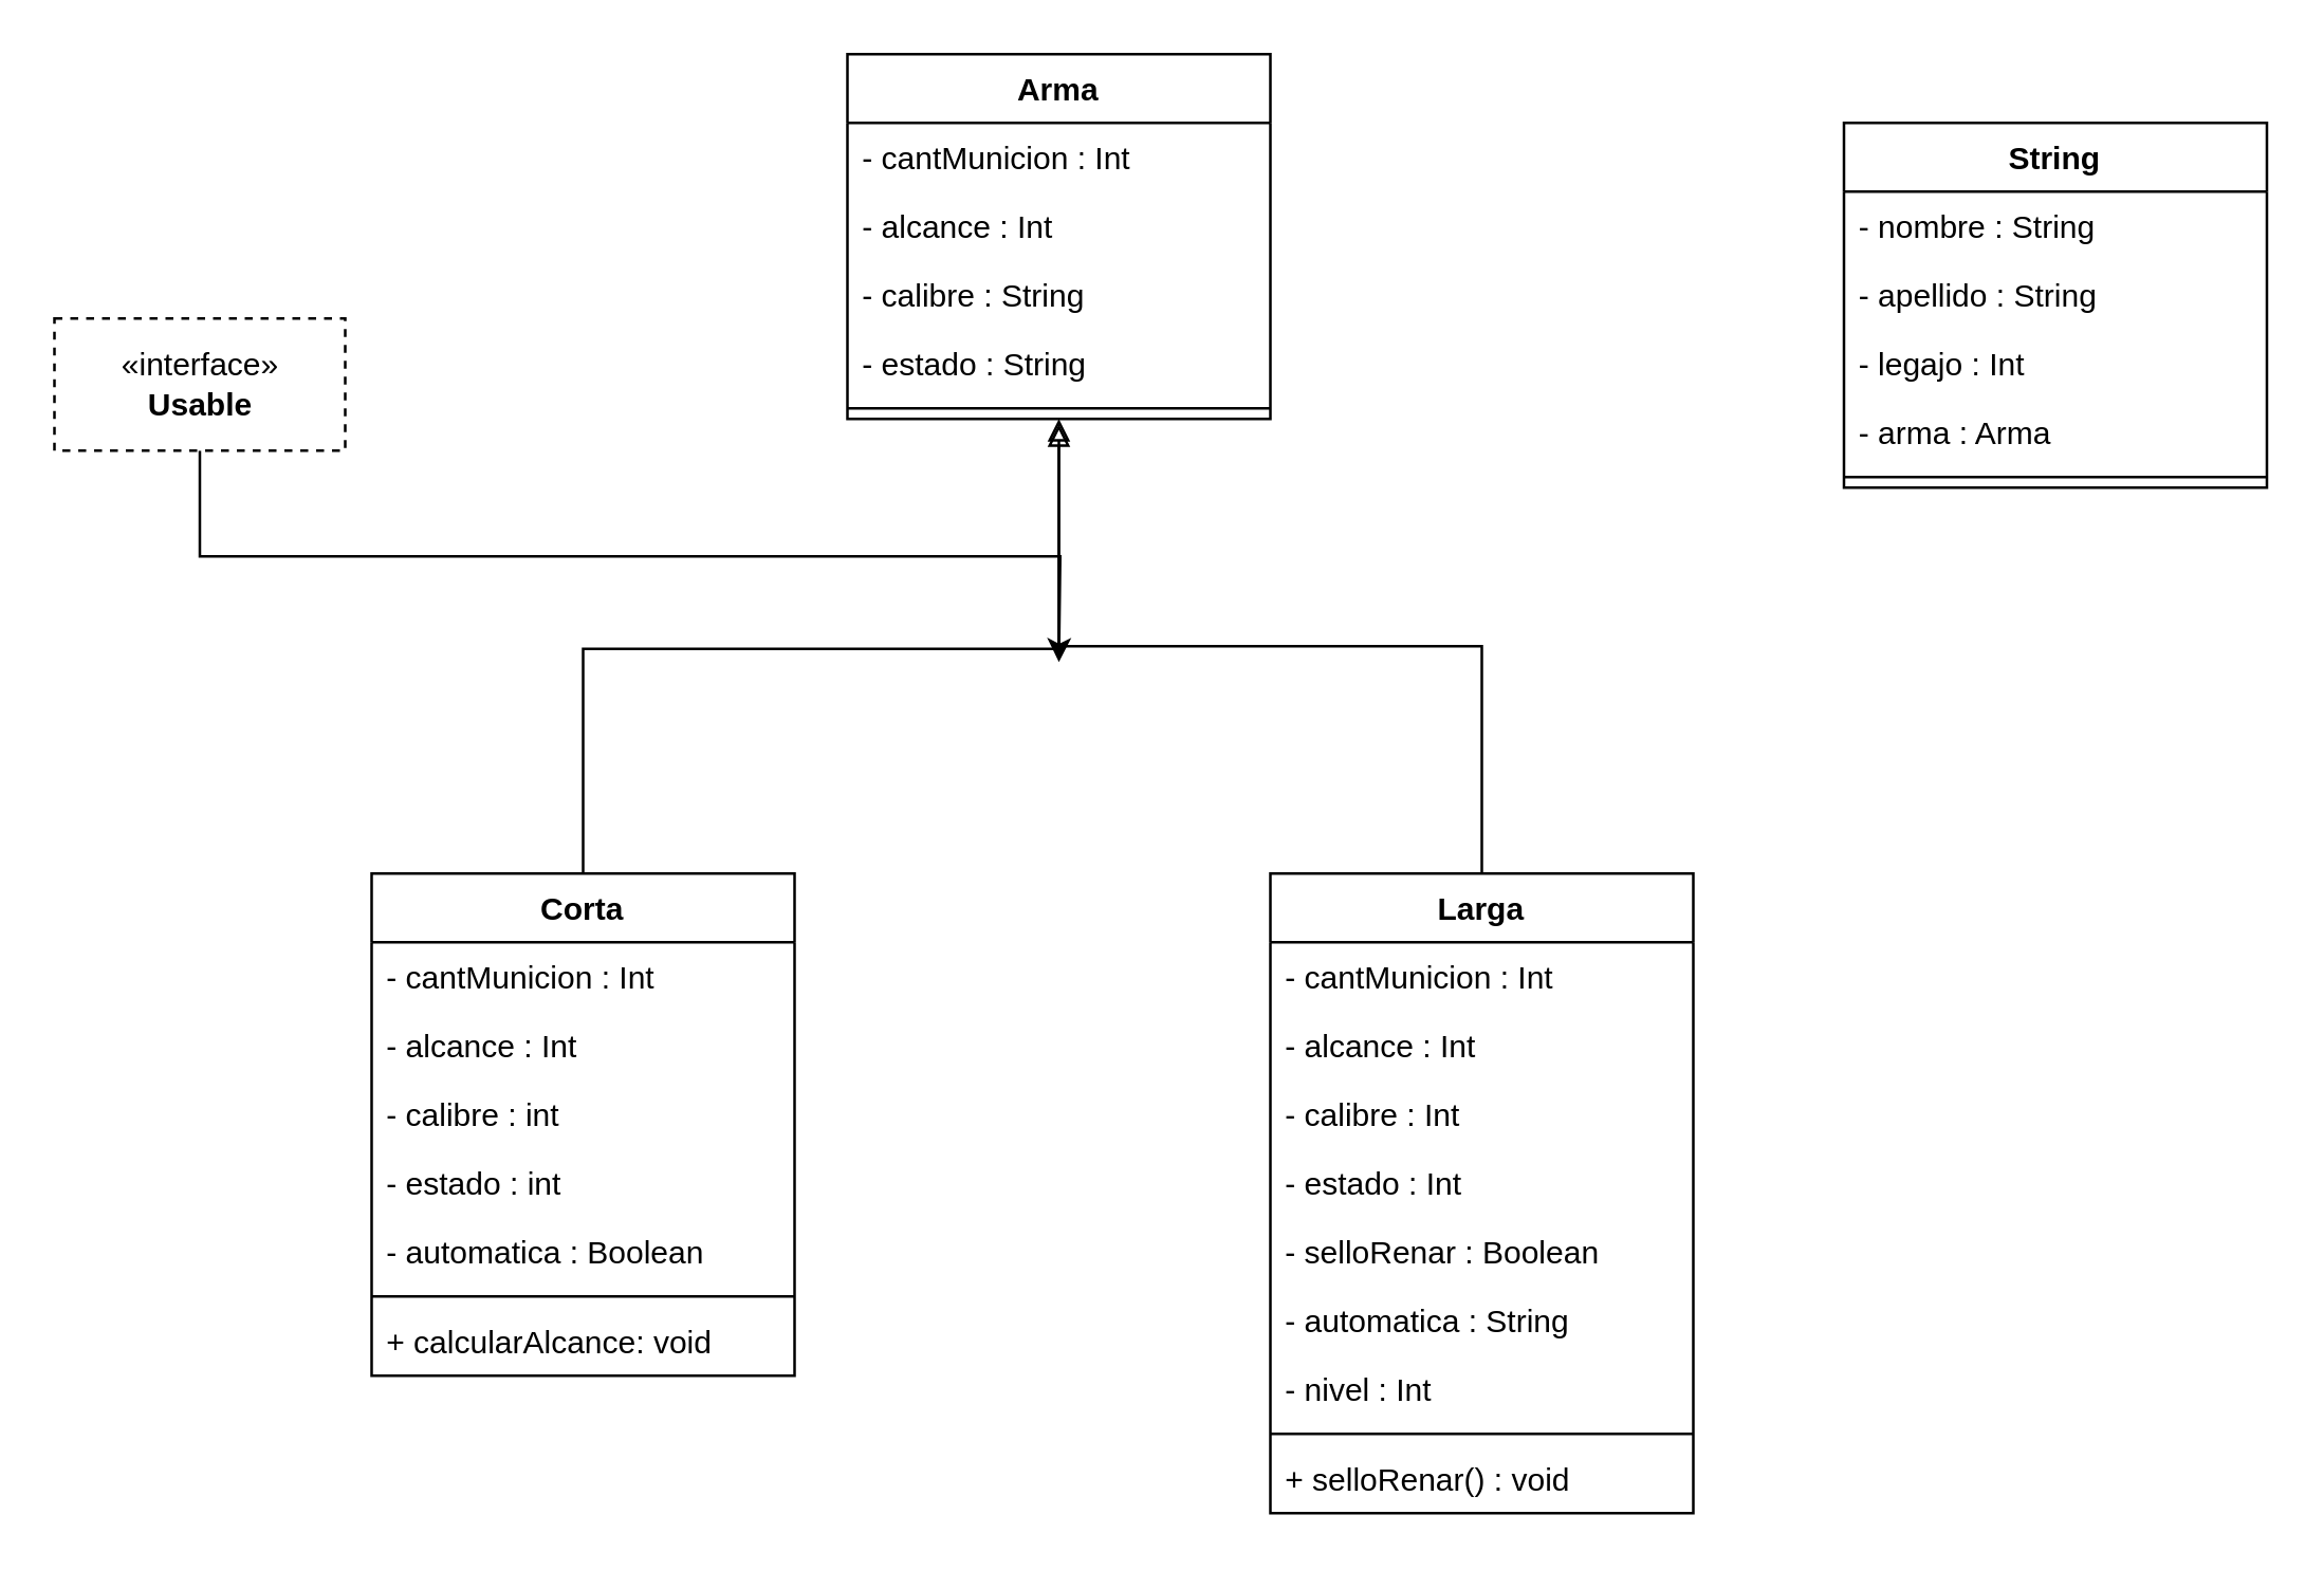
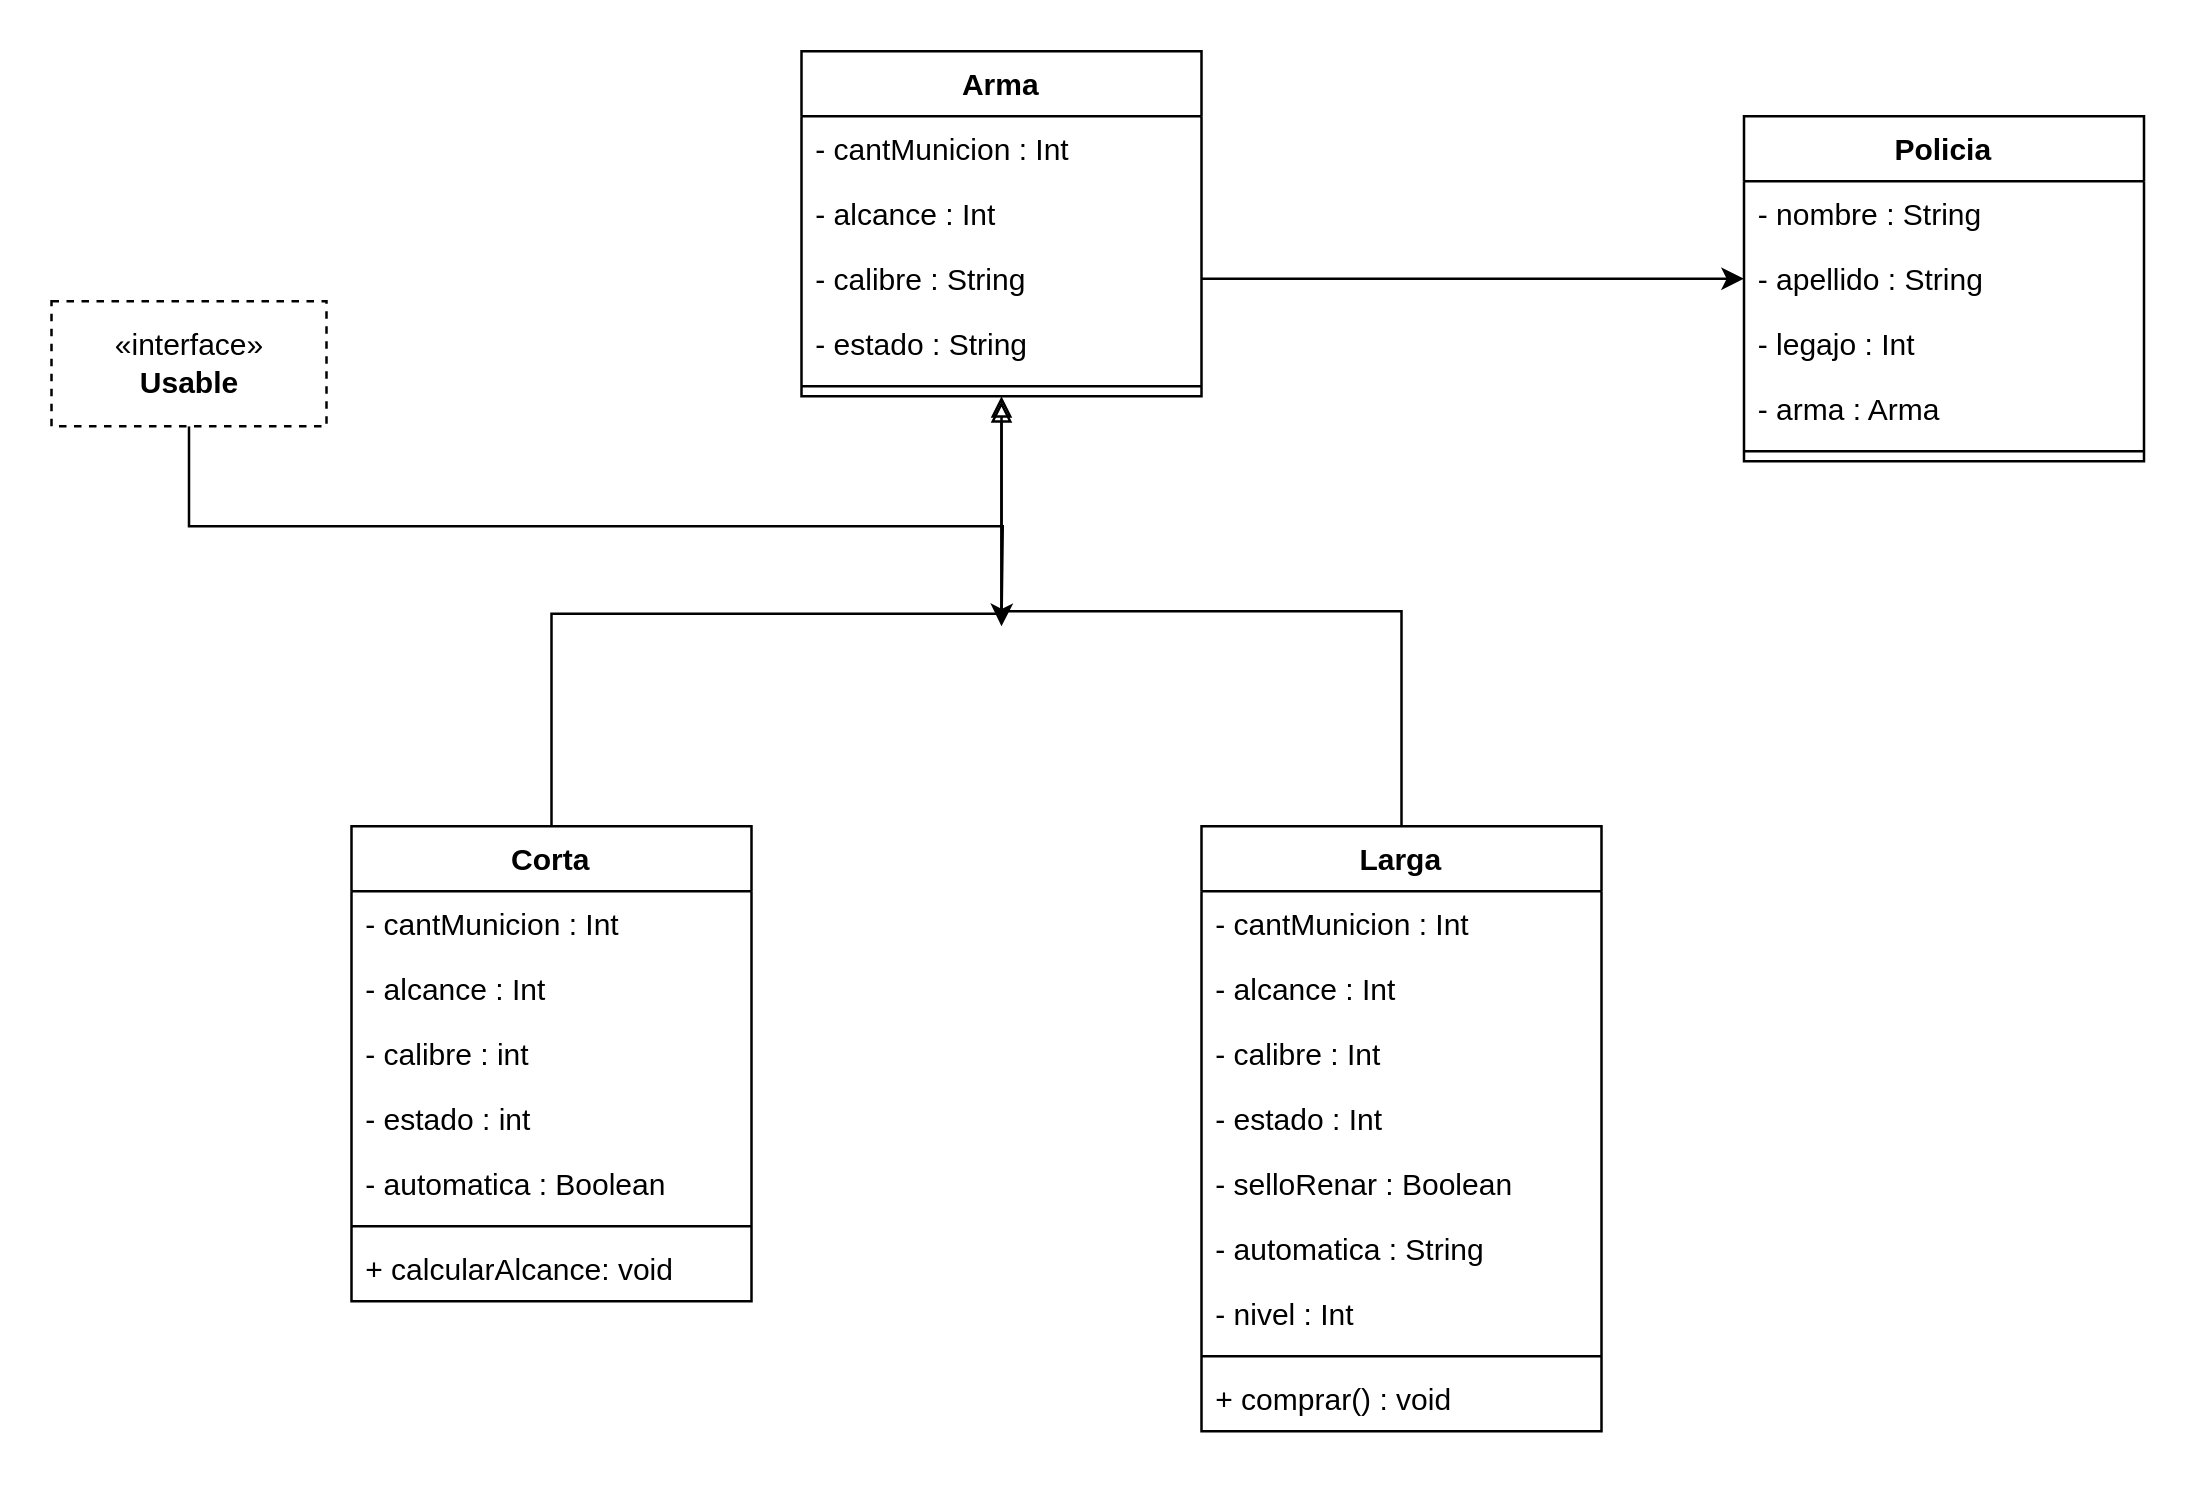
  <mxCell id="0" />
  <mxCell id="1" parent="0" />
  <mxCell id="2" value="Arma" style="swimlane;fontStyle=1;align=center;verticalAlign=top;childLayout=stackLayout;horizontal=1;startSize=26;horizontalStack=0;resizeParent=1;resizeParentMax=0;resizeLast=0;collapsible=1;marginBottom=0;" vertex="1" parent="1"><mxGeometry x="320" y="20" width="160" height="138" as="geometry" /></mxCell>
  <mxCell id="3" value="- cantMunicion : Int" style="text;strokeColor=none;fillColor=none;align=left;verticalAlign=top;spacingLeft=4;spacingRight=4;overflow=hidden;rotatable=0;points=[[0,0.5],[1,0.5]];portConstraint=eastwest;" vertex="1" parent="2"><mxGeometry y="26" width="160" height="26" as="geometry" /></mxCell>
  <mxCell id="4" value="- alcance : Int" style="text;strokeColor=none;fillColor=none;align=left;verticalAlign=top;spacingLeft=4;spacingRight=4;overflow=hidden;rotatable=0;points=[[0,0.5],[1,0.5]];portConstraint=eastwest;" vertex="1" parent="2"><mxGeometry y="52" width="160" height="26" as="geometry" /></mxCell>
  <mxCell id="5" value="- calibre : String" style="text;strokeColor=none;fillColor=none;align=left;verticalAlign=top;spacingLeft=4;spacingRight=4;overflow=hidden;rotatable=0;points=[[0,0.5],[1,0.5]];portConstraint=eastwest;" vertex="1" parent="2"><mxGeometry y="78" width="160" height="26" as="geometry" /></mxCell>
  <mxCell id="6" value="- estado : String" style="text;strokeColor=none;fillColor=none;align=left;verticalAlign=top;spacingLeft=4;spacingRight=4;overflow=hidden;rotatable=0;points=[[0,0.5],[1,0.5]];portConstraint=eastwest;" vertex="1" parent="2"><mxGeometry y="104" width="160" height="26" as="geometry" /></mxCell>
  <mxCell id="7" value="" style="line;strokeWidth=1;fillColor=none;align=left;verticalAlign=middle;spacingTop=-1;spacingLeft=3;spacingRight=3;rotatable=0;labelPosition=right;points=[];portConstraint=eastwest;" vertex="1" parent="2"><mxGeometry y="130" width="160" height="8" as="geometry" /></mxCell>
- <mxCell id="8" value="String" style="swimlane;fontStyle=1;align=center;verticalAlign=top;childLayout=stackLayout;horizontal=1;startSize=26;horizontalStack=0;resizeParent=1;resizeParentMax=0;resizeLast=0;collapsible=1;marginBottom=0;" vertex="1" parent="1"><mxGeometry x="697" y="46" width="160" height="138" as="geometry" /></mxCell>
+ <mxCell id="8" value="Policia" style="swimlane;fontStyle=1;align=center;verticalAlign=top;childLayout=stackLayout;horizontal=1;startSize=26;horizontalStack=0;resizeParent=1;resizeParentMax=0;resizeLast=0;collapsible=1;marginBottom=0;" vertex="1" parent="1"><mxGeometry x="697" y="46" width="160" height="138" as="geometry" /></mxCell>
  <mxCell id="9" value="- nombre : String" style="text;strokeColor=none;fillColor=none;align=left;verticalAlign=top;spacingLeft=4;spacingRight=4;overflow=hidden;rotatable=0;points=[[0,0.5],[1,0.5]];portConstraint=eastwest;" vertex="1" parent="8"><mxGeometry y="26" width="160" height="26" as="geometry" /></mxCell>
  <mxCell id="10" value="- apellido : String" style="text;strokeColor=none;fillColor=none;align=left;verticalAlign=top;spacingLeft=4;spacingRight=4;overflow=hidden;rotatable=0;points=[[0,0.5],[1,0.5]];portConstraint=eastwest;" vertex="1" parent="8"><mxGeometry y="52" width="160" height="26" as="geometry" /></mxCell>
  <mxCell id="11" value="- legajo : Int&#10;" style="text;strokeColor=none;fillColor=none;align=left;verticalAlign=top;spacingLeft=4;spacingRight=4;overflow=hidden;rotatable=0;points=[[0,0.5],[1,0.5]];portConstraint=eastwest;" vertex="1" parent="8"><mxGeometry y="78" width="160" height="26" as="geometry" /></mxCell>
  <mxCell id="12" value="- arma : Arma" style="text;strokeColor=none;fillColor=none;align=left;verticalAlign=top;spacingLeft=4;spacingRight=4;overflow=hidden;rotatable=0;points=[[0,0.5],[1,0.5]];portConstraint=eastwest;" vertex="1" parent="8"><mxGeometry y="104" width="160" height="26" as="geometry" /></mxCell>
  <mxCell id="13" value="" style="line;strokeWidth=1;fillColor=none;align=left;verticalAlign=middle;spacingTop=-1;spacingLeft=3;spacingRight=3;rotatable=0;labelPosition=right;points=[];portConstraint=eastwest;" vertex="1" parent="8"><mxGeometry y="130" width="160" height="8" as="geometry" /></mxCell>
  <mxCell id="14" style="edgeStyle=orthogonalEdgeStyle;rounded=0;orthogonalLoop=1;jettySize=auto;html=1;exitX=0.5;exitY=0;exitDx=0;exitDy=0;endArrow=block;endFill=0;" edge="1" parent="1" source="15"><mxGeometry relative="1" as="geometry"><mxPoint x="400" y="160" as="targetPoint" /><Array as="points"><mxPoint x="220" y="245" /><mxPoint x="400" y="245" /></Array></mxGeometry></mxCell>
  <mxCell id="15" value="Corta" style="swimlane;fontStyle=1;align=center;verticalAlign=top;childLayout=stackLayout;horizontal=1;startSize=26;horizontalStack=0;resizeParent=1;resizeParentMax=0;resizeLast=0;collapsible=1;marginBottom=0;" vertex="1" parent="1"><mxGeometry x="140" y="330" width="160" height="190" as="geometry" /></mxCell>
  <mxCell id="16" value="- cantMunicion : Int" style="text;strokeColor=none;fillColor=none;align=left;verticalAlign=top;spacingLeft=4;spacingRight=4;overflow=hidden;rotatable=0;points=[[0,0.5],[1,0.5]];portConstraint=eastwest;" vertex="1" parent="15"><mxGeometry y="26" width="160" height="26" as="geometry" /></mxCell>
  <mxCell id="17" value="- alcance : Int" style="text;strokeColor=none;fillColor=none;align=left;verticalAlign=top;spacingLeft=4;spacingRight=4;overflow=hidden;rotatable=0;points=[[0,0.5],[1,0.5]];portConstraint=eastwest;" vertex="1" parent="15"><mxGeometry y="52" width="160" height="26" as="geometry" /></mxCell>
  <mxCell id="18" value="- calibre : int" style="text;strokeColor=none;fillColor=none;align=left;verticalAlign=top;spacingLeft=4;spacingRight=4;overflow=hidden;rotatable=0;points=[[0,0.5],[1,0.5]];portConstraint=eastwest;" vertex="1" parent="15"><mxGeometry y="78" width="160" height="26" as="geometry" /></mxCell>
  <mxCell id="19" value="- estado : int " style="text;strokeColor=none;fillColor=none;align=left;verticalAlign=top;spacingLeft=4;spacingRight=4;overflow=hidden;rotatable=0;points=[[0,0.5],[1,0.5]];portConstraint=eastwest;" vertex="1" parent="15"><mxGeometry y="104" width="160" height="26" as="geometry" /></mxCell>
  <mxCell id="20" value="- automatica : Boolean" style="text;strokeColor=none;fillColor=none;align=left;verticalAlign=top;spacingLeft=4;spacingRight=4;overflow=hidden;rotatable=0;points=[[0,0.5],[1,0.5]];portConstraint=eastwest;" vertex="1" parent="15"><mxGeometry y="130" width="160" height="26" as="geometry" /></mxCell>
  <mxCell id="21" value="" style="line;strokeWidth=1;fillColor=none;align=left;verticalAlign=middle;spacingTop=-1;spacingLeft=3;spacingRight=3;rotatable=0;labelPosition=right;points=[];portConstraint=eastwest;" vertex="1" parent="15"><mxGeometry y="156" width="160" height="8" as="geometry" /></mxCell>
  <mxCell id="22" value="+ calcularAlcance: void" style="text;strokeColor=none;fillColor=none;align=left;verticalAlign=top;spacingLeft=4;spacingRight=4;overflow=hidden;rotatable=0;points=[[0,0.5],[1,0.5]];portConstraint=eastwest;" vertex="1" parent="15"><mxGeometry y="164" width="160" height="26" as="geometry" /></mxCell>
  <mxCell id="23" style="edgeStyle=orthogonalEdgeStyle;rounded=0;orthogonalLoop=1;jettySize=auto;html=1;exitX=0.5;exitY=0;exitDx=0;exitDy=0;entryX=0.5;entryY=1;entryDx=0;entryDy=0;endArrow=block;endFill=0;" edge="1" parent="1" source="24" target="2"><mxGeometry relative="1" as="geometry"><mxPoint x="401.6" y="184.988" as="targetPoint" /><Array as="points"><mxPoint x="560" y="244" /><mxPoint x="400" y="244" /></Array></mxGeometry></mxCell>
  <mxCell id="24" value="Larga" style="swimlane;fontStyle=1;align=center;verticalAlign=top;childLayout=stackLayout;horizontal=1;startSize=26;horizontalStack=0;resizeParent=1;resizeParentMax=0;resizeLast=0;collapsible=1;marginBottom=0;" vertex="1" parent="1"><mxGeometry x="480" y="330" width="160" height="242" as="geometry" /></mxCell>
  <mxCell id="25" value="- cantMunicion : Int" style="text;strokeColor=none;fillColor=none;align=left;verticalAlign=top;spacingLeft=4;spacingRight=4;overflow=hidden;rotatable=0;points=[[0,0.5],[1,0.5]];portConstraint=eastwest;" vertex="1" parent="24"><mxGeometry y="26" width="160" height="26" as="geometry" /></mxCell>
  <mxCell id="26" value="- alcance : Int" style="text;strokeColor=none;fillColor=none;align=left;verticalAlign=top;spacingLeft=4;spacingRight=4;overflow=hidden;rotatable=0;points=[[0,0.5],[1,0.5]];portConstraint=eastwest;" vertex="1" parent="24"><mxGeometry y="52" width="160" height="26" as="geometry" /></mxCell>
  <mxCell id="27" value="- calibre : Int" style="text;strokeColor=none;fillColor=none;align=left;verticalAlign=top;spacingLeft=4;spacingRight=4;overflow=hidden;rotatable=0;points=[[0,0.5],[1,0.5]];portConstraint=eastwest;" vertex="1" parent="24"><mxGeometry y="78" width="160" height="26" as="geometry" /></mxCell>
  <mxCell id="28" value="- estado : Int" style="text;strokeColor=none;fillColor=none;align=left;verticalAlign=top;spacingLeft=4;spacingRight=4;overflow=hidden;rotatable=0;points=[[0,0.5],[1,0.5]];portConstraint=eastwest;" vertex="1" parent="24"><mxGeometry y="104" width="160" height="26" as="geometry" /></mxCell>
  <mxCell id="29" value="- selloRenar : Boolean" style="text;strokeColor=none;fillColor=none;align=left;verticalAlign=top;spacingLeft=4;spacingRight=4;overflow=hidden;rotatable=0;points=[[0,0.5],[1,0.5]];portConstraint=eastwest;" vertex="1" parent="24"><mxGeometry y="130" width="160" height="26" as="geometry" /></mxCell>
  <mxCell id="30" value="- automatica : String " style="text;strokeColor=none;fillColor=none;align=left;verticalAlign=top;spacingLeft=4;spacingRight=4;overflow=hidden;rotatable=0;points=[[0,0.5],[1,0.5]];portConstraint=eastwest;" vertex="1" parent="24"><mxGeometry y="156" width="160" height="26" as="geometry" /></mxCell>
  <mxCell id="31" value="- nivel : Int" style="text;strokeColor=none;fillColor=none;align=left;verticalAlign=top;spacingLeft=4;spacingRight=4;overflow=hidden;rotatable=0;points=[[0,0.5],[1,0.5]];portConstraint=eastwest;" vertex="1" parent="24"><mxGeometry y="182" width="160" height="26" as="geometry" /></mxCell>
  <mxCell id="32" value="" style="line;strokeWidth=1;fillColor=none;align=left;verticalAlign=middle;spacingTop=-1;spacingLeft=3;spacingRight=3;rotatable=0;labelPosition=right;points=[];portConstraint=eastwest;" vertex="1" parent="24"><mxGeometry y="208" width="160" height="8" as="geometry" /></mxCell>
- <mxCell id="33" value="+ selloRenar() : void" style="text;strokeColor=none;fillColor=none;align=left;verticalAlign=top;spacingLeft=4;spacingRight=4;overflow=hidden;rotatable=0;points=[[0,0.5],[1,0.5]];portConstraint=eastwest;" vertex="1" parent="24"><mxGeometry y="216" width="160" height="26" as="geometry" /></mxCell>
+ <mxCell id="33" value="+ comprar() : void" style="text;strokeColor=none;fillColor=none;align=left;verticalAlign=top;spacingLeft=4;spacingRight=4;overflow=hidden;rotatable=0;points=[[0,0.5],[1,0.5]];portConstraint=eastwest;" vertex="1" parent="24"><mxGeometry y="216" width="160" height="26" as="geometry" /></mxCell>
+ <mxCell id="34" style="edgeStyle=orthogonalEdgeStyle;rounded=0;orthogonalLoop=1;jettySize=auto;html=1;exitX=1;exitY=0.5;exitDx=0;exitDy=0;entryX=0;entryY=0.5;entryDx=0;entryDy=0;endArrow=classic;endFill=1;" edge="1" parent="1" source="5" target="10"><mxGeometry relative="1" as="geometry" /></mxCell>
  <mxCell id="35" style="edgeStyle=orthogonalEdgeStyle;rounded=0;orthogonalLoop=1;jettySize=auto;html=1;exitX=0.5;exitY=1;exitDx=0;exitDy=0;endArrow=classic;endFill=1;" edge="1" parent="1" source="36"><mxGeometry relative="1" as="geometry"><mxPoint x="400" y="250" as="targetPoint" /></mxGeometry></mxCell>
  <mxCell id="36" value="«interface»&lt;br&gt;&lt;b&gt;Usable&lt;/b&gt;" style="html=1;dashed=1;" vertex="1" parent="1"><mxGeometry x="20" y="120" width="110" height="50" as="geometry" /></mxCell>
